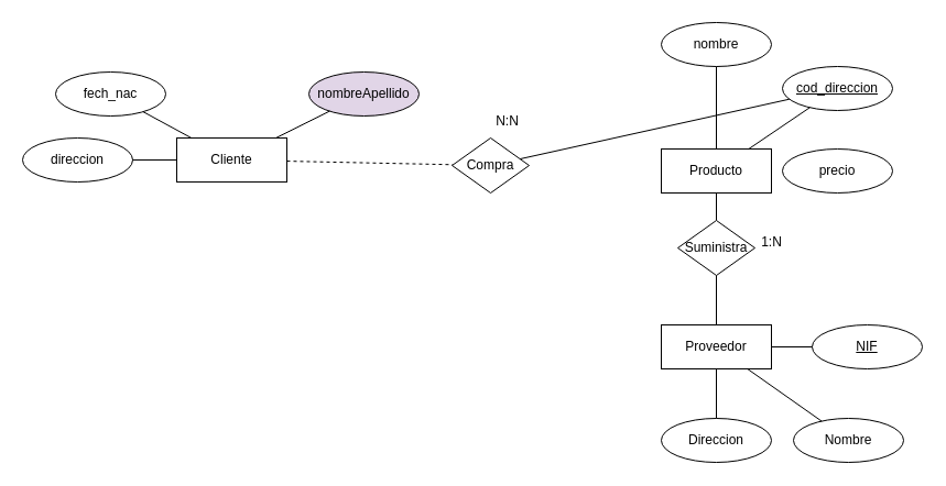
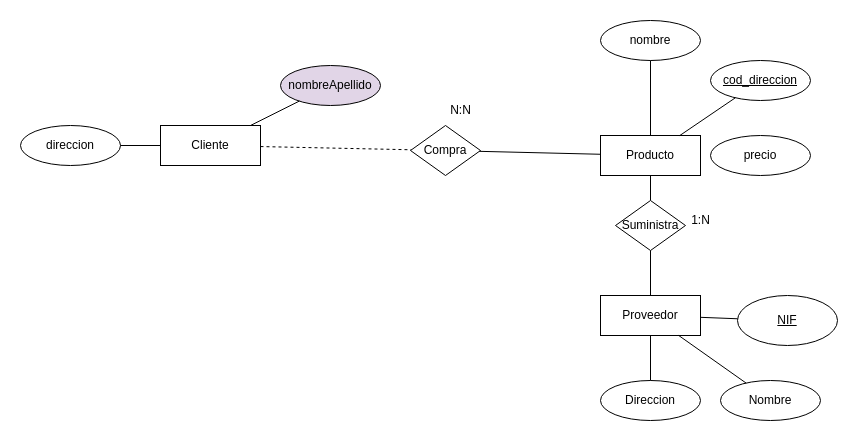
  <mxCell id="0" />
  <mxCell id="1" parent="0" />
  <mxCell id="2" value="Cliente" style="whiteSpace=wrap;html=1;align=center;" vertex="1" parent="1"><mxGeometry x="160" y="125" width="100" height="40" as="geometry" /></mxCell>
  <mxCell id="3" value="direccion" style="ellipse;whiteSpace=wrap;html=1;align=center;" vertex="1" parent="1"><mxGeometry x="20" y="125" width="100" height="40" as="geometry" /></mxCell>
- <mxCell id="4" value="fech_nac" style="ellipse;whiteSpace=wrap;html=1;align=center;" vertex="1" parent="1"><mxGeometry x="50" y="65" width="100" height="40" as="geometry" /></mxCell>
  <mxCell id="5" value="nombreApellido" style="ellipse;whiteSpace=wrap;html=1;align=center;fillColor=#e1d5e7;" vertex="1" parent="1"><mxGeometry x="280" y="65" width="100" height="40" as="geometry" /></mxCell>
  <mxCell id="6" value="" style="endArrow=none;html=1;rounded=0;" edge="1" parent="1" source="3" target="2"><mxGeometry relative="1" as="geometry"><mxPoint x="280" y="115" as="sourcePoint" /><mxPoint x="170" y="145" as="targetPoint" /></mxGeometry></mxCell>
- <mxCell id="7" value="" style="endArrow=none;html=1;rounded=0;" edge="1" parent="1" source="4" target="2"><mxGeometry relative="1" as="geometry"><mxPoint x="280" y="115" as="sourcePoint" /><mxPoint x="440" y="115" as="targetPoint" /></mxGeometry></mxCell>
  <mxCell id="8" value="" style="endArrow=none;html=1;rounded=0;" edge="1" parent="1" source="5" target="2"><mxGeometry relative="1" as="geometry"><mxPoint x="149.481" y="121.154" as="sourcePoint" /><mxPoint x="193.333" y="145" as="targetPoint" /></mxGeometry></mxCell>
  <mxCell id="9" value="" style="endArrow=none;html=1;rounded=0;dashed=1;" edge="1" parent="1" source="2" target="10"><mxGeometry relative="1" as="geometry"><mxPoint x="280" y="115" as="sourcePoint" /><mxPoint x="210" y="235" as="targetPoint" /></mxGeometry></mxCell>
  <mxCell id="10" value="Compra" style="shape=rhombus;perimeter=rhombusPerimeter;whiteSpace=wrap;html=1;align=center;" vertex="1" parent="1"><mxGeometry x="410" y="125" width="70" height="50" as="geometry" /></mxCell>
- <mxCell id="11" value="" style="endArrow=none;html=1;rounded=0;" edge="1" parent="1" source="10" target="14"><mxGeometry relative="1" as="geometry"><mxPoint x="355" y="185" as="sourcePoint" /><mxPoint x="210" y="290" as="targetPoint" /></mxGeometry></mxCell>
+ <mxCell id="11" value="" style="endArrow=none;html=1;rounded=0;" edge="1" parent="1" source="10" target="12"><mxGeometry relative="1" as="geometry"><mxPoint x="355" y="185" as="sourcePoint" /><mxPoint x="210" y="290" as="targetPoint" /></mxGeometry></mxCell>
  <mxCell id="12" value="Producto" style="whiteSpace=wrap;html=1;align=center;" vertex="1" parent="1"><mxGeometry x="600" y="135" width="100" height="40" as="geometry" /></mxCell>
  <mxCell id="13" value="nombre" style="ellipse;whiteSpace=wrap;html=1;align=center;" vertex="1" parent="1"><mxGeometry x="600" y="20" width="100" height="40" as="geometry" /></mxCell>
  <mxCell id="14" value="cod_direccion" style="ellipse;whiteSpace=wrap;html=1;align=center;fontStyle=4;" vertex="1" parent="1"><mxGeometry x="710" y="60" width="100" height="40" as="geometry" /></mxCell>
  <mxCell id="15" value="precio" style="ellipse;whiteSpace=wrap;html=1;align=center;" vertex="1" parent="1"><mxGeometry x="710" y="135" width="100" height="40" as="geometry" /></mxCell>
  <mxCell id="16" value="" style="endArrow=none;html=1;rounded=0;" edge="1" parent="1" source="13" target="12"><mxGeometry relative="1" as="geometry"><mxPoint x="720" y="125" as="sourcePoint" /><mxPoint x="880" y="125" as="targetPoint" /></mxGeometry></mxCell>
  <mxCell id="17" value="" style="endArrow=none;html=1;rounded=0;" edge="1" parent="1" source="14" target="12"><mxGeometry relative="1" as="geometry"><mxPoint x="579.481" y="121.154" as="sourcePoint" /><mxPoint x="623.333" y="145" as="targetPoint" /></mxGeometry></mxCell>
  <mxCell id="18" value="" style="endArrow=none;html=1;rounded=0;" edge="1" parent="1" source="12" target="19"><mxGeometry relative="1" as="geometry"><mxPoint x="720" y="125" as="sourcePoint" /><mxPoint x="650" y="245" as="targetPoint" /></mxGeometry></mxCell>
  <mxCell id="19" value="Suministra" style="shape=rhombus;perimeter=rhombusPerimeter;whiteSpace=wrap;html=1;align=center;" vertex="1" parent="1"><mxGeometry x="615" y="200" width="70" height="50" as="geometry" /></mxCell>
  <mxCell id="20" value="" style="endArrow=none;html=1;rounded=0;exitX=0.5;exitY=1;exitDx=0;exitDy=0;" edge="1" parent="1" source="19"><mxGeometry relative="1" as="geometry"><mxPoint x="795" y="195" as="sourcePoint" /><mxPoint x="650" y="300" as="targetPoint" /></mxGeometry></mxCell>
  <mxCell id="21" value="Proveedor" style="whiteSpace=wrap;html=1;align=center;" vertex="1" parent="1"><mxGeometry x="600" y="295" width="100" height="40" as="geometry" /></mxCell>
  <mxCell id="22" value="Direccion" style="ellipse;whiteSpace=wrap;html=1;align=center;" vertex="1" parent="1"><mxGeometry x="600" y="380" width="100" height="40" as="geometry" /></mxCell>
- <mxCell id="23" value="NIF" style="ellipse;whiteSpace=wrap;html=1;align=center;fontStyle=4;" vertex="1" parent="1"><mxGeometry x="737" y="295" width="100" height="40" as="geometry" /></mxCell>
+ <mxCell id="23" value="NIF" style="ellipse;whiteSpace=wrap;html=1;align=center;fontStyle=4;" vertex="1" parent="1"><mxGeometry x="737" y="295" width="100" height="50" as="geometry" /></mxCell>
  <mxCell id="24" value="Nombre" style="ellipse;whiteSpace=wrap;html=1;align=center;" vertex="1" parent="1"><mxGeometry x="720" y="380" width="100" height="40" as="geometry" /></mxCell>
  <mxCell id="25" value="" style="endArrow=none;html=1;rounded=0;" edge="1" parent="1" source="22" target="21"><mxGeometry relative="1" as="geometry"><mxPoint x="720" y="285" as="sourcePoint" /><mxPoint x="880" y="285" as="targetPoint" /></mxGeometry></mxCell>
  <mxCell id="26" value="" style="endArrow=none;html=1;rounded=0;" edge="1" parent="1" source="23" target="21"><mxGeometry relative="1" as="geometry"><mxPoint x="579.481" y="281.154" as="sourcePoint" /><mxPoint x="623.333" y="305" as="targetPoint" /></mxGeometry></mxCell>
  <mxCell id="27" value="" style="endArrow=none;html=1;rounded=0;" edge="1" parent="1" source="24" target="21"><mxGeometry relative="1" as="geometry"><mxPoint x="589.481" y="291.154" as="sourcePoint" /><mxPoint x="633.333" y="315" as="targetPoint" /></mxGeometry></mxCell>
  <mxCell id="28" value="1:N" style="text;html=1;align=center;verticalAlign=middle;resizable=0;points=[];autosize=1;strokeColor=none;" vertex="1" parent="1"><mxGeometry x="685" y="210" width="30" height="20" as="geometry" /></mxCell>
  <mxCell id="29" value="N:N" style="text;html=1;align=center;verticalAlign=middle;resizable=0;points=[];autosize=1;strokeColor=none;" vertex="1" parent="1"><mxGeometry x="440" y="100" width="40" height="20" as="geometry" /></mxCell>
